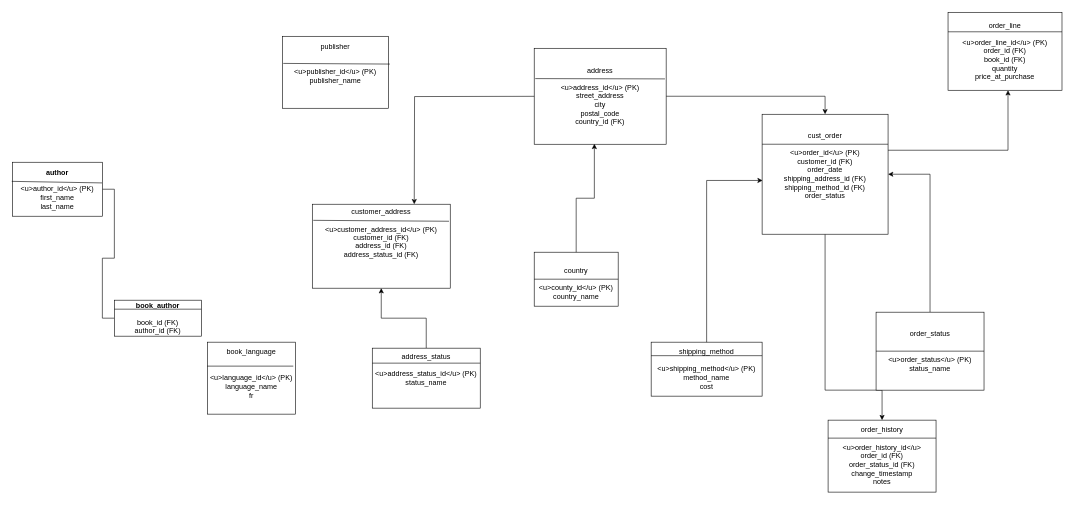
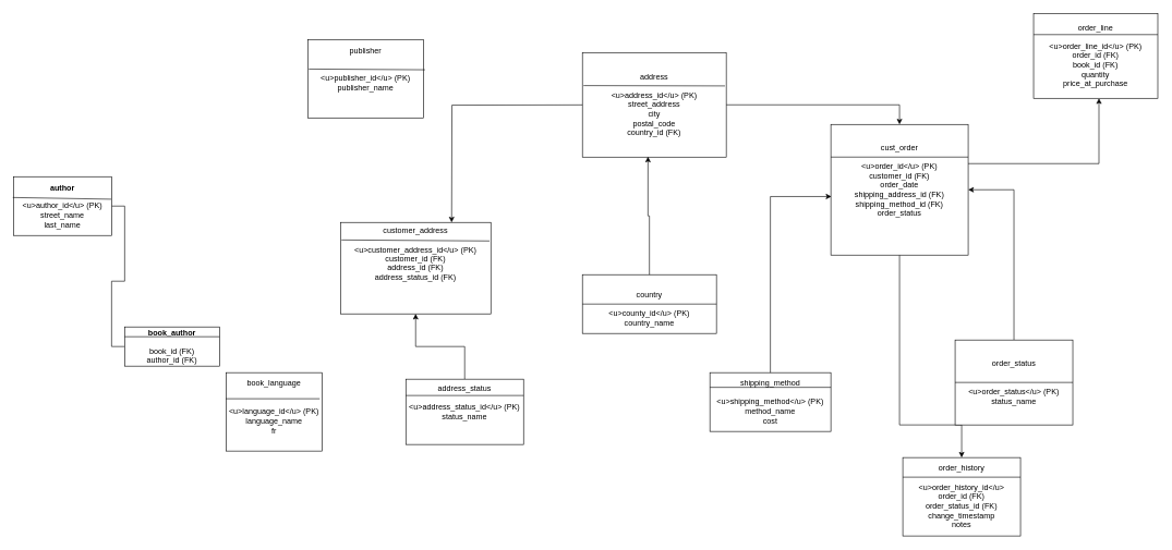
  <mxCell id="0" />
  <mxCell id="1" parent="0" />
  <mxCell id="2" style="edgeStyle=orthogonalEdgeStyle;rounded=0;orthogonalLoop=1;jettySize=auto;html=1;entryX=0;entryY=0.5;entryDx=0;entryDy=0;endArrow=none;" edge="1" parent="1" source="3" target="4"><mxGeometry relative="1" as="geometry" /></mxCell>
- <mxCell id="3" value="&lt;font style=&quot;&quot;&gt;&lt;b style=&quot;&quot;&gt;&lt;font style=&quot;font-size: 12px;&quot;&gt;author&lt;/font&gt;&lt;/b&gt;&lt;br&gt;&lt;br&gt;&lt;font style=&quot;font-size: 12px;&quot;&gt;&amp;lt;u&amp;gt;author_id&amp;lt;/u&amp;gt; (PK)&lt;br&gt;first_name&lt;br&gt;last_name&lt;/font&gt;&lt;/font&gt;" style="rounded=0;whiteSpace=wrap;html=1;" vertex="1" parent="1"><mxGeometry x="20" y="270" width="150" height="90" as="geometry" /></mxCell>
+ <mxCell id="3" value="&lt;font style=&quot;&quot;&gt;&lt;b style=&quot;&quot;&gt;&lt;font style=&quot;font-size: 12px;&quot;&gt;author&lt;/font&gt;&lt;/b&gt;&lt;br&gt;&lt;br&gt;&lt;font style=&quot;font-size: 12px;&quot;&gt;&amp;lt;u&amp;gt;author_id&amp;lt;/u&amp;gt; (PK)&lt;br&gt;street_name&lt;br&gt;last_name&lt;/font&gt;&lt;/font&gt;" style="rounded=0;whiteSpace=wrap;html=1;" vertex="1" parent="1"><mxGeometry x="20" y="270" width="150" height="90" as="geometry" /></mxCell>
  <mxCell id="4" value="&lt;b&gt;&lt;font style=&quot;font-size: 12px;&quot;&gt;book_author&lt;/font&gt;&lt;/b&gt;&lt;br&gt;&lt;br&gt;book_id (FK)&lt;br&gt;author_id (FK)" style="rounded=0;whiteSpace=wrap;html=1;" vertex="1" parent="1"><mxGeometry x="190" y="500" width="145" height="60" as="geometry" /></mxCell>
  <mxCell id="5" value="" style="endArrow=none;html=1;rounded=0;exitX=-0.007;exitY=0.354;exitDx=0;exitDy=0;exitPerimeter=0;entryX=0.996;entryY=0.383;entryDx=0;entryDy=0;entryPerimeter=0;" edge="1" parent="1" source="3" target="3"><mxGeometry width="50" height="50" relative="1" as="geometry"><mxPoint x="-32.25" y="140" as="sourcePoint" /><mxPoint x="110" y="160" as="targetPoint" /><Array as="points" /></mxGeometry></mxCell>
  <mxCell id="6" value="book_language&lt;br&gt;&lt;br&gt;&lt;br&gt;&amp;lt;u&amp;gt;language_id&amp;lt;/u&amp;gt; (PK)&lt;br&gt;language_name&lt;br&gt;&lt;div&gt;fr&lt;br&gt;&lt;div&gt;&lt;br&gt;&lt;/div&gt;&lt;/div&gt;" style="rounded=0;whiteSpace=wrap;html=1;" vertex="1" parent="1"><mxGeometry x="345" y="570" width="147" height="120" as="geometry" /></mxCell>
  <mxCell id="7" value="" style="endArrow=none;html=1;rounded=0;exitX=-0.002;exitY=0.333;exitDx=0;exitDy=0;exitPerimeter=0;entryX=0.975;entryY=0.333;entryDx=0;entryDy=0;entryPerimeter=0;" edge="1" parent="1" source="6" target="6"><mxGeometry width="50" height="50" relative="1" as="geometry"><mxPoint x="170" y="370" as="sourcePoint" /><mxPoint x="220" y="320" as="targetPoint" /></mxGeometry></mxCell>
  <mxCell id="8" value="publisher&lt;br&gt;&lt;br&gt;&lt;br&gt;&amp;lt;u&amp;gt;publisher_id&amp;lt;/u&amp;gt; (PK)&lt;br&gt;publisher_name&lt;br&gt;&lt;br&gt;&lt;div&gt;&lt;br&gt;&lt;/div&gt;" style="rounded=0;whiteSpace=wrap;html=1;" vertex="1" parent="1"><mxGeometry x="470" y="60" width="177" height="120" as="geometry" /></mxCell>
  <mxCell id="9" value="" style="endArrow=none;html=1;rounded=0;exitX=0.009;exitY=0.377;exitDx=0;exitDy=0;exitPerimeter=0;entryX=1.013;entryY=0.386;entryDx=0;entryDy=0;entryPerimeter=0;" edge="1" parent="1" source="8" target="8"><mxGeometry width="50" height="50" relative="1" as="geometry"><mxPoint x="100" y="460" as="sourcePoint" /><mxPoint x="260" y="600" as="targetPoint" /></mxGeometry></mxCell>
  <mxCell id="10" value="customer_address&lt;br&gt;&lt;br&gt;&amp;lt;u&amp;gt;customer_address_id&amp;lt;/u&amp;gt; (PK)&lt;br/&gt;customer_id (FK)&lt;br/&gt;address_id (FK)&lt;br/&gt;address_status_id (FK)&lt;br&gt;&lt;br&gt;&lt;br&gt;&lt;div&gt;&lt;br&gt;&lt;/div&gt;" style="rounded=0;whiteSpace=wrap;html=1;" vertex="1" parent="1"><mxGeometry x="520" y="340" width="230" height="140" as="geometry" /></mxCell>
  <mxCell id="11" value="" style="endArrow=none;html=1;rounded=0;exitX=0.991;exitY=0.203;exitDx=0;exitDy=0;exitPerimeter=0;entryX=0.007;entryY=0.192;entryDx=0;entryDy=0;entryPerimeter=0;" edge="1" parent="1" source="10" target="10"><mxGeometry width="50" height="50" relative="1" as="geometry"><mxPoint x="110" y="220" as="sourcePoint" /><mxPoint x="160" y="170" as="targetPoint" /></mxGeometry></mxCell>
  <mxCell id="12" style="edgeStyle=orthogonalEdgeStyle;rounded=0;orthogonalLoop=1;jettySize=auto;html=1;entryX=0.5;entryY=1;entryDx=0;entryDy=0;" edge="1" parent="1" source="13" target="10"><mxGeometry relative="1" as="geometry" /></mxCell>
  <mxCell id="13" value="address_status&lt;br&gt;&lt;br&gt;&lt;div&gt;&amp;lt;u&amp;gt;address_status_id&amp;lt;/u&amp;gt; (PK)&lt;br&gt;status_name&lt;br&gt;&lt;br&gt;&lt;br&gt;&lt;/div&gt;" style="rounded=0;whiteSpace=wrap;html=1;" vertex="1" parent="1"><mxGeometry x="620" y="580" width="180" height="100" as="geometry" /></mxCell>
  <mxCell id="14" value="" style="endArrow=none;html=1;rounded=0;entryX=1;entryY=0.25;entryDx=0;entryDy=0;exitX=0;exitY=0.25;exitDx=0;exitDy=0;" edge="1" parent="1" source="13" target="13"><mxGeometry width="50" height="50" relative="1" as="geometry"><mxPoint x="110" y="220" as="sourcePoint" /><mxPoint x="160" y="170" as="targetPoint" /></mxGeometry></mxCell>
  <mxCell id="15" style="edgeStyle=orthogonalEdgeStyle;rounded=0;orthogonalLoop=1;jettySize=auto;html=1;entryX=0.5;entryY=0;entryDx=0;entryDy=0;" edge="1" parent="1"><mxGeometry relative="1" as="geometry"><mxPoint x="945" y="160" as="sourcePoint" /><mxPoint x="690" y="340" as="targetPoint" /></mxGeometry></mxCell>
  <mxCell id="16" style="edgeStyle=orthogonalEdgeStyle;rounded=0;orthogonalLoop=1;jettySize=auto;html=1;entryX=0.5;entryY=0;entryDx=0;entryDy=0;" edge="1" parent="1" source="17" target="23"><mxGeometry relative="1" as="geometry" /></mxCell>
  <mxCell id="17" value="address&lt;br&gt;&lt;br&gt;&amp;lt;u&amp;gt;address_id&amp;lt;/u&amp;gt; (PK)&lt;br&gt;street_address&lt;br&gt;city&lt;br&gt;postal_code&lt;br&gt;country_id (FK)" style="rounded=0;whiteSpace=wrap;html=1;" vertex="1" parent="1"><mxGeometry x="890" y="80" width="220" height="160" as="geometry" /></mxCell>
  <mxCell id="18" value="" style="endArrow=none;html=1;rounded=0;exitX=0.008;exitY=0.316;exitDx=0;exitDy=0;exitPerimeter=0;entryX=0.991;entryY=0.319;entryDx=0;entryDy=0;entryPerimeter=0;" edge="1" parent="1" source="17" target="17"><mxGeometry width="50" height="50" relative="1" as="geometry"><mxPoint x="390" y="400" as="sourcePoint" /><mxPoint x="456" y="400" as="targetPoint" /></mxGeometry></mxCell>
- <mxCell id="19" value="&lt;br&gt;country&lt;br&gt;&lt;br&gt;&amp;lt;u&amp;gt;county_id&amp;lt;/u&amp;gt; (PK)&lt;br&gt;country_name" style="rounded=0;whiteSpace=wrap;html=1;" vertex="1" parent="1"><mxGeometry x="890" y="420" width="140" height="90" as="geometry" /></mxCell>
+ <mxCell id="19" value="&lt;br&gt;country&lt;br&gt;&lt;br&gt;&amp;lt;u&amp;gt;county_id&amp;lt;/u&amp;gt; (PK)&lt;br&gt;country_name" style="rounded=0;whiteSpace=wrap;html=1;" vertex="1" parent="1"><mxGeometry x="890" y="420" width="205" height="90" as="geometry" /></mxCell>
  <mxCell id="20" value="" style="endArrow=none;html=1;rounded=0;exitX=0;exitY=0.5;exitDx=0;exitDy=0;entryX=1;entryY=0.5;entryDx=0;entryDy=0;" edge="1" parent="1" source="19" target="19"><mxGeometry width="50" height="50" relative="1" as="geometry"><mxPoint x="390" y="650" as="sourcePoint" /><mxPoint x="440" y="600" as="targetPoint" /></mxGeometry></mxCell>
  <mxCell id="21" style="edgeStyle=orthogonalEdgeStyle;rounded=0;orthogonalLoop=1;jettySize=auto;html=1;" edge="1" parent="1" source="23"><mxGeometry relative="1" as="geometry"><mxPoint x="1680" y="150" as="targetPoint" /><Array as="points"><mxPoint x="1680" y="250" /></Array></mxGeometry></mxCell>
  <mxCell id="22" style="edgeStyle=orthogonalEdgeStyle;rounded=0;orthogonalLoop=1;jettySize=auto;html=1;entryX=0.5;entryY=0;entryDx=0;entryDy=0;" edge="1" parent="1" source="23" target="30"><mxGeometry relative="1" as="geometry"><Array as="points"><mxPoint x="1375" y="650" /><mxPoint x="1470" y="650" /></Array></mxGeometry></mxCell>
  <mxCell id="23" value="cust_order&lt;br&gt;&lt;br&gt;&amp;lt;u&amp;gt;order_id&amp;lt;/u&amp;gt; (PK)&lt;br&gt;customer_id (FK)&lt;br&gt;order_date&lt;div&gt;shipping_address_id (FK)&lt;br&gt;shipping_method_id (FK)&lt;br&gt;order_status&lt;br&gt;&lt;br&gt;&lt;br&gt;&lt;/div&gt;" style="rounded=0;whiteSpace=wrap;html=1;" vertex="1" parent="1"><mxGeometry x="1270" y="190" width="210" height="200" as="geometry" /></mxCell>
  <mxCell id="24" value="" style="endArrow=none;html=1;rounded=0;exitX=0;exitY=0.25;exitDx=0;exitDy=0;entryX=1;entryY=0.25;entryDx=0;entryDy=0;" edge="1" parent="1" source="23" target="23"><mxGeometry width="50" height="50" relative="1" as="geometry"><mxPoint x="620" y="650" as="sourcePoint" /><mxPoint x="670" y="600" as="targetPoint" /></mxGeometry></mxCell>
  <mxCell id="25" value="shipping_method&lt;br&gt;&lt;br&gt;&amp;lt;u&amp;gt;shipping_method&amp;lt;/u&amp;gt; (PK)&lt;div&gt;method_name&lt;/div&gt;&lt;div&gt;cost&lt;/div&gt;" style="rounded=0;whiteSpace=wrap;html=1;" vertex="1" parent="1"><mxGeometry x="1085" y="570" width="185" height="90" as="geometry" /></mxCell>
  <mxCell id="26" value="" style="endArrow=none;html=1;rounded=0;entryX=1;entryY=0.25;entryDx=0;entryDy=0;exitX=0;exitY=0.25;exitDx=0;exitDy=0;" edge="1" parent="1" source="25" target="25"><mxGeometry width="50" height="50" relative="1" as="geometry"><mxPoint x="570" y="720" as="sourcePoint" /><mxPoint x="670" y="600" as="targetPoint" /></mxGeometry></mxCell>
  <mxCell id="27" value="order_line&lt;br&gt;&lt;br&gt;&amp;lt;u&amp;gt;order_line_id&amp;lt;/u&amp;gt; (PK)&lt;br&gt;order_id (FK)&lt;br&gt;book_id (FK)&lt;div&gt;quantity&lt;br&gt;price_at_purchase&lt;/div&gt;" style="rounded=0;whiteSpace=wrap;html=1;" vertex="1" parent="1"><mxGeometry x="1580" y="20" width="190" height="130" as="geometry" /></mxCell>
  <mxCell id="28" value="" style="endArrow=none;html=1;rounded=0;exitX=0;exitY=0.25;exitDx=0;exitDy=0;entryX=1;entryY=0.25;entryDx=0;entryDy=0;" edge="1" parent="1" source="27" target="27"><mxGeometry width="50" height="50" relative="1" as="geometry"><mxPoint x="620" y="950" as="sourcePoint" /><mxPoint x="670" y="900" as="targetPoint" /></mxGeometry></mxCell>
  <mxCell id="29" style="edgeStyle=orthogonalEdgeStyle;rounded=0;orthogonalLoop=1;jettySize=auto;html=1;exitX=0.5;exitY=1;exitDx=0;exitDy=0;" edge="1" parent="1" source="27" target="27"><mxGeometry relative="1" as="geometry" /></mxCell>
  <mxCell id="30" value="order_history&lt;br&gt;&lt;br&gt;&amp;lt;u&amp;gt;order_history_id&amp;lt;/u&amp;gt;&lt;br&gt;order_id (FK)&lt;br&gt;order_status_id (FK)&lt;div&gt;change_timestamp&lt;br&gt;&lt;div&gt;notes&lt;/div&gt;&lt;/div&gt;" style="rounded=0;whiteSpace=wrap;html=1;" vertex="1" parent="1"><mxGeometry x="1380" y="700" width="180" height="120" as="geometry" /></mxCell>
  <mxCell id="31" value="" style="endArrow=none;html=1;rounded=0;entryX=0;entryY=0.25;entryDx=0;entryDy=0;exitX=1;exitY=0.25;exitDx=0;exitDy=0;" edge="1" parent="1" source="30" target="30"><mxGeometry width="50" height="50" relative="1" as="geometry"><mxPoint x="690" y="550" as="sourcePoint" /><mxPoint x="740" y="500" as="targetPoint" /></mxGeometry></mxCell>
  <mxCell id="32" style="edgeStyle=orthogonalEdgeStyle;rounded=0;orthogonalLoop=1;jettySize=auto;html=1;entryX=1;entryY=0.5;entryDx=0;entryDy=0;" edge="1" parent="1" source="33" target="23"><mxGeometry relative="1" as="geometry" /></mxCell>
  <mxCell id="33" value="order_status&lt;br&gt;&lt;br&gt;&lt;br&gt;&amp;lt;u&amp;gt;order_status&amp;lt;/u&amp;gt; (PK)&lt;br&gt;status_name" style="rounded=0;whiteSpace=wrap;html=1;" vertex="1" parent="1"><mxGeometry x="1460" y="520" width="180" height="130" as="geometry" /></mxCell>
  <mxCell id="34" value="" style="endArrow=none;html=1;rounded=0;exitX=0;exitY=0.5;exitDx=0;exitDy=0;entryX=1;entryY=0.5;entryDx=0;entryDy=0;" edge="1" parent="1" source="33" target="33"><mxGeometry width="50" height="50" relative="1" as="geometry"><mxPoint x="680" y="860" as="sourcePoint" /><mxPoint x="730" y="810" as="targetPoint" /></mxGeometry></mxCell>
  <mxCell id="35" value="&lt;div&gt;&lt;br/&gt;&lt;/div&gt;" style="edgeLabel;html=1;align=center;verticalAlign=middle;resizable=0;points=[];" connectable="0" vertex="1" parent="34"><mxGeometry x="0.418" y="2" relative="1" as="geometry"><mxPoint as="offset" /></mxGeometry></mxCell>
  <mxCell id="36" style="edgeStyle=orthogonalEdgeStyle;rounded=0;orthogonalLoop=1;jettySize=auto;html=1;exitX=0.5;exitY=1;exitDx=0;exitDy=0;" edge="1" parent="1" source="33" target="33"><mxGeometry relative="1" as="geometry" /></mxCell>
  <mxCell id="37" value="" style="endArrow=none;html=1;rounded=0;exitX=0;exitY=0.25;exitDx=0;exitDy=0;entryX=1;entryY=0.25;entryDx=0;entryDy=0;" edge="1" parent="1" source="4" target="4"><mxGeometry width="50" height="50" relative="1" as="geometry"><mxPoint x="540" y="260" as="sourcePoint" /><mxPoint x="90" y="170" as="targetPoint" /></mxGeometry></mxCell>
  <mxCell id="38" style="edgeStyle=orthogonalEdgeStyle;rounded=0;orthogonalLoop=1;jettySize=auto;html=1;entryX=0.456;entryY=0.996;entryDx=0;entryDy=0;entryPerimeter=0;" edge="1" parent="1" source="19" target="17"><mxGeometry relative="1" as="geometry" /></mxCell>
  <mxCell id="39" style="edgeStyle=orthogonalEdgeStyle;rounded=0;orthogonalLoop=1;jettySize=auto;html=1;entryX=0.004;entryY=0.552;entryDx=0;entryDy=0;entryPerimeter=0;" edge="1" parent="1" source="25" target="23"><mxGeometry relative="1" as="geometry" /></mxCell>
